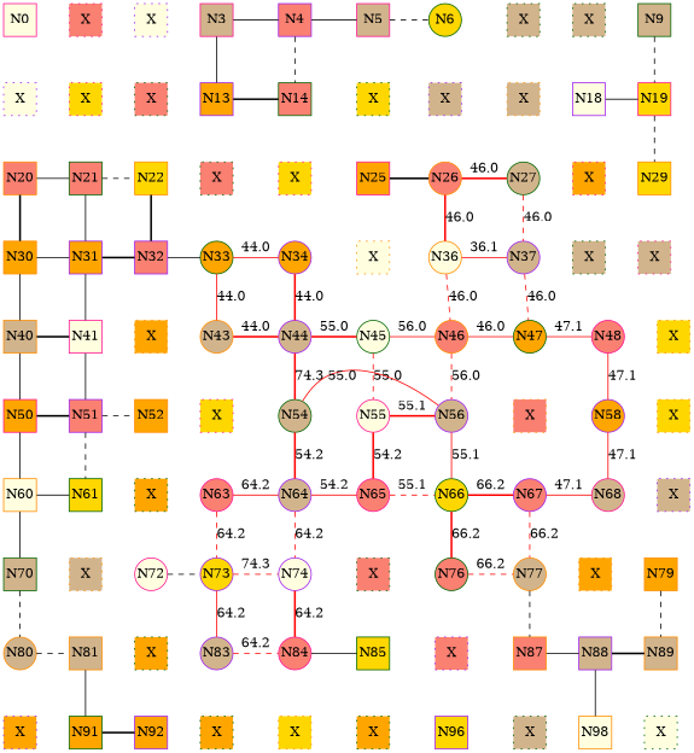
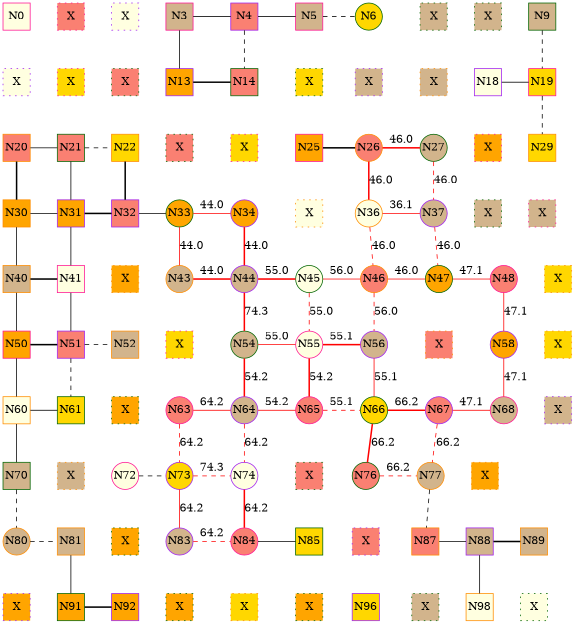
  digraph {
    node [color=darkgreen fillcolor=tan fixedsize=true shape=square style=filled]
    edge [dir=none style=invis]
    N0 [color=deeppink fillcolor=lightyellow]
    n2 [color=deeppink fillcolor=salmon label=X style="dotted,filled"]
    n3 [color=purple fillcolor=lightyellow label=X style="dotted,filled"]
    N3 [color=deeppink]
    N4 [color=purple fillcolor=salmon]
    N5 [color=deeppink]
    N6 [fillcolor=gold shape=circle]
    n8 [label=X style="dotted,filled"]
    n9 [label=X style="dotted,filled"]
    N9
    n11 [color=purple fillcolor=lightyellow label=X style="dotted,filled"]
    n12 [color=deeppink fillcolor=gold label=X style="dotted,filled"]
    n13 [fillcolor=salmon label=X style="dotted,filled"]
    N13 [color=purple fillcolor=orange]
    N14 [fillcolor=salmon]
    n16 [fillcolor=gold label=X style="dotted,filled"]
    n17 [color=purple label=X style="dotted,filled"]
    n18 [color=darkorange label=X style="dotted,filled"]
    N18 [color=purple fillcolor=lightyellow]
    N19 [color=deeppink fillcolor=gold]
    N20 [color=darkorange fillcolor=salmon]
    N21 [fillcolor=salmon]
    N22 [color=darkorange fillcolor=gold]
    n24 [fillcolor=salmon label=X style="dotted,filled"]
    n25 [color=deeppink fillcolor=gold label=X style="dotted,filled"]
    N25 [color=deeppink fillcolor=orange]
    N26 [color=darkorange fillcolor=salmon shape=circle]
    N27 [shape=circle]
    n29 [color=deeppink fillcolor=orange label=X style="dotted,filled"]
    N29 [color=darkorange fillcolor=gold]
    N30 [color=darkorange fillcolor=orange]
    N31 [color=purple fillcolor=orange]
    N32 [color=purple fillcolor=salmon]
    N33 [fillcolor=orange shape=circle]
    N34 [color=purple fillcolor=orange shape=circle]
    n36 [color=darkorange fillcolor=lightyellow label=X style="dotted,filled"]
    N36 [color=darkorange fillcolor=lightyellow shape=circle]
    N37 [color=purple shape=circle]
    n39 [label=X style="dotted,filled"]
    n40 [color=deeppink label=X style="dotted,filled"]
    N40 [color=darkorange]
    N41 [color=deeppink fillcolor=lightyellow]
    n43 [color=darkorange fillcolor=orange label=X style="dotted,filled"]
    N43 [color=darkorange shape=circle]
    N44 [color=purple shape=circle]
    N45 [fillcolor=lightyellow shape=circle]
    N46 [color=darkorange fillcolor=salmon shape=circle]
    N47 [fillcolor=orange shape=circle]
    N48 [color=deeppink fillcolor=salmon shape=circle]
    n50 [color=darkorange fillcolor=gold label=X style="dotted,filled"]
    N50 [color=deeppink fillcolor=orange]
    N51 [color=purple fillcolor=salmon]
-   N52 [color=darkorange fillcolor=orange]
+   N52 [color=darkorange]
    n54 [color=deeppink fillcolor=gold label=X style="dotted,filled"]
    N54 [shape=circle]
    N55 [color=deeppink fillcolor=lightyellow shape=circle]
    N56 [color=purple shape=circle]
    n58 [color=darkorange fillcolor=salmon label=X style="dotted,filled"]
    N58 [color=purple fillcolor=orange shape=circle]
    n60 [color=darkorange fillcolor=gold label=X style="dotted,filled"]
    N60 [color=darkorange fillcolor=lightyellow]
    N61 [fillcolor=gold]
    n63 [fillcolor=orange label=X style="dotted,filled"]
    N63 [color=deeppink fillcolor=salmon shape=circle]
    N64 [color=purple shape=circle]
    N65 [color=deeppink fillcolor=salmon shape=circle]
    N66 [fillcolor=gold shape=circle]
    N67 [color=purple fillcolor=salmon shape=circle]
    N68 [color=deeppink shape=circle]
    n70 [color=purple label=X style="dotted,filled"]
    N70
    n72 [color=darkorange label=X style="dotted,filled"]
    N72 [color=deeppink fillcolor=lightyellow shape=circle]
    N73 [color=purple fillcolor=gold shape=circle]
    N74 [color=purple fillcolor=lightyellow shape=circle]
    n76 [fillcolor=salmon label=X style="dotted,filled"]
    N76 [fillcolor=salmon shape=circle]
    N77 [color=darkorange shape=circle]
    n79 [color=darkorange fillcolor=orange label=X style="dotted,filled"]
-   N79 [color=darkorange fillcolor=orange]
    N80 [color=darkorange shape=circle]
    N81 [color=darkorange]
    n83 [fillcolor=orange label=X style="dotted,filled"]
    N83 [color=purple shape=circle]
    N84 [color=deeppink fillcolor=salmon shape=circle]
    N85 [fillcolor=gold]
    n87 [color=purple fillcolor=salmon label=X style="dotted,filled"]
    N87 [color=darkorange fillcolor=salmon]
    N88 [color=purple]
    N89 [color=darkorange]
    n91 [color=purple fillcolor=orange label=X style="dotted,filled"]
    N91 [fillcolor=orange]
    N92 [color=purple fillcolor=orange]
    n94 [fillcolor=orange label=X style="dotted,filled"]
    n95 [color=darkorange fillcolor=gold label=X style="dotted,filled"]
    n96 [fillcolor=orange label=X style="dotted,filled"]
    N96 [color=purple fillcolor=gold]
    n98 [label=X style="dotted,filled"]
    N98 [color=darkorange fillcolor=lightyellow]
    n100 [fillcolor=lightyellow label=X style="dotted,filled"]
    subgraph sub_1 {
      rank=same
      N0
      n2
      n3
      N3
      N4
      N5
      N6
      n8
      n9
      N9
    }
    subgraph sub_2 {
      rank=same
      n11
      n12
      n13
      N13
      N14
      n16
      n17
      n18
      N18
      N19
    }
    subgraph sub_3 {
      rank=same
      N20
      N21
      N22
      n24
      n25
      N25
      N26
      N27
      n29
      N29
    }
    subgraph sub_4 {
      rank=same
      N30
      N31
      N32
      N33
      N34
      n36
      N36
      N37
      n39
      n40
    }
    subgraph sub_5 {
      rank=same
      N40
      N41
      n43
      N43
      N44
      N45
      N46
      N47
      N48
      n50
    }
    subgraph sub_6 {
      rank=same
      N50
      N51
      N52
      n54
      N54
      N55
      N56
      n58
      N58
      n60
    }
    subgraph sub_7 {
      rank=same
      N60
      N61
      n63
      N63
      N64
      N65
      N66
      N67
      N68
      n70
    }
    subgraph sub_8 {
      rank=same
      N70
      n72
      N72
      N73
      N74
      n76
      N76
      N77
      n79
-     N79
    }
    subgraph sub_9 {
      rank=same
      N80
      N81
      n83
      N83
      N84
      N85
      n87
      N87
      N88
      N89
    }
    subgraph sub_10 {
      rank=same
      n91
      N91
      N92
      n94
      n95
      n96
      N96
      n98
      N98
      n100
    }
    N0 -> n2 [label=" "]
    N0 -> n11 [label=" "]
    n2 -> n3 [label=" "]
    n2 -> n12 [label=" "]
    n3 -> N3 [label=" "]
    n3 -> n13 [label=" "]
    N3 -> N4 [style=solid]
    N3 -> N13 [style=solid]
    N4 -> N5 [style=solid]
    N4 -> N14 [style=dashed]
    N5 -> N6 [style=dashed]
    N5 -> n16 [label=" "]
    N6 -> n8 [label=" "]
    N6 -> n17 [label=" "]
    n8 -> n9 [label=" "]
    n8 -> n18 [label=" "]
    n9 -> N9 [label=" "]
    n9 -> N18 [label=" "]
    N9 -> N19 [style=dashed]
    n11 -> n12 [label=" "]
    n11 -> N20 [label=" "]
    n12 -> n13 [label=" "]
    n12 -> N21 [label=" "]
    n13 -> N13 [label=" "]
    n13 -> N22 [label=" "]
    N13 -> N14 [style=bold]
    N13 -> n24 [label=" "]
    N14 -> n16 [label=" "]
    N14 -> n25 [label=" "]
    n16 -> n17 [label=" "]
    n16 -> N25 [label=" "]
    n17 -> n18 [label=" "]
    n17 -> N26 [label=" "]
    n18 -> N18 [label=" "]
    n18 -> N27 [label=" "]
    N18 -> N19 [style=solid]
    N18 -> n29 [label=" "]
    N19 -> N29 [style=dashed]
    N20 -> N21 [style=solid]
    N20 -> N30 [style=bold]
    N21 -> N22 [style=dashed]
    N21 -> N31 [style=solid]
    N22 -> n24 [label=" "]
    N22 -> N32 [style=bold]
    n24 -> n25 [label=" "]
    n24 -> N33 [label=" "]
    n25 -> N25 [label=" "]
    n25 -> N34 [label=" "]
    N25 -> N26 [style=bold]
    N25 -> n36 [label=" "]
    N26 -> N27 [color=red label=46.0 style=bold]
    N26 -> N36 [color=red label=46.0 style=bold]
    N27 -> n29 [label=" "]
    N27 -> N37 [color=red label=46.0 style=dashed]
    n29 -> N29 [label=" "]
    n29 -> n39 [label=" "]
    N29 -> n40 [label=" "]
    N30 -> N31 [style=solid]
    N30 -> N40 [style=solid]
    N31 -> N32 [style=bold]
    N31 -> N41 [style=solid]
    N32 -> N33 [style=solid]
    N32 -> n43 [label=" "]
    N33 -> N34 [color=red label=44.0 style=solid]
    N33 -> N43 [color=red label=44.0 style=solid]
    N34 -> n36 [label=" "]
    N34 -> N44 [color=red label=44.0 style=bold]
    n36 -> N36 [label=" "]
    n36 -> N45 [label=" "]
    N36 -> N37 [color=red label=36.1 style=solid]
    N36 -> N46 [color=red label=46.0 style=dashed]
    N37 -> n39 [label=" "]
    N37 -> N47 [color=red label=46.0 style=dashed]
    n39 -> n40 [label=" "]
    n39 -> N48 [label=" "]
    n40 -> n50 [label=" "]
    N40 -> N41 [style=bold]
    N40 -> N50 [style=solid]
    N41 -> n43 [label=" "]
    N41 -> N51 [style=solid]
    n43 -> N43 [label=" "]
    n43 -> N52 [label=" "]
    N43 -> N44 [color=red label=44.0 style=bold]
    N43 -> n54 [label=" "]
    N44 -> N45 [color=red label=55.0 style=bold]
    N44 -> N54 [color=red label=74.3 style=bold]
    N45 -> N46 [color=red label=56.0 style=solid]
    N45 -> N55 [color=red label=55.0 style=dashed]
    N46 -> N47 [color=red label=46.0 style=solid]
    N46 -> N56 [color=red label=56.0 style=dashed]
    N47 -> N48 [color=red label=47.1 style=solid]
    N47 -> n58 [label=" "]
    N48 -> n50 [label=" "]
    N48 -> N58 [color=red label=47.1 style=solid]
    n50 -> n60 [label=" "]
    N50 -> N51 [style=bold]
    N50 -> N60 [style=solid]
    N51 -> N52 [style=dashed]
    N51 -> N61 [style=dashed]
    N52 -> n54 [label=" "]
    N52 -> n63 [label=" "]
    n54 -> N54 [label=" "]
    n54 -> N63 [label=" "]
-   N54 -> N56 [color=red label=55.0 style=solid]
+   N54 -> N55 [color=red label=55.0 style=solid]
    N54 -> N64 [color=red label=54.2 style=bold]
    N55 -> N56 [color=red label=55.1 style=bold]
    N55 -> N65 [color=red label=54.2 style=bold]
    N56 -> n58 [label=" "]
    N56 -> N66 [color=red label=55.1 style=solid]
    n58 -> N58 [label=" "]
    n58 -> N67 [label=" "]
    N58 -> n60 [label=" "]
    N58 -> N68 [color=red label=47.1 style=solid]
    n60 -> n70 [label=" "]
    N60 -> N61 [style=solid]
    N60 -> N70 [style=solid]
    N61 -> n63 [label=" "]
    N61 -> n72 [label=" "]
    n63 -> N63 [label=" "]
    n63 -> N72 [label=" "]
    N63 -> N64 [color=red label=64.2 style=solid]
    N63 -> N73 [color=red label=64.2 style=dashed]
    N64 -> N65 [color=red label=54.2 style=solid]
    N64 -> N74 [color=red label=64.2 style=dashed]
    N65 -> N66 [color=red label=55.1 style=dashed]
    N65 -> n76 [label=" "]
    N66 -> N67 [color=red label=66.2 style=bold]
    N66 -> N76 [color=red label=66.2 style=bold]
    N67 -> N68 [color=red label=47.1 style=solid]
    N67 -> N77 [color=red label=66.2 style=dashed]
    N68 -> n70 [label=" "]
    N68 -> n79 [label=" "]
-   n70 -> N79 [label=" "]
    N70 -> n72 [label=" "]
    N70 -> N80 [style=dashed]
    n72 -> N72 [label=" "]
    n72 -> N81 [label=" "]
    N72 -> N73 [style=dashed]
    N72 -> n83 [label=" "]
    N73 -> N74 [color=red label=74.3 style=dashed]
    N73 -> N83 [color=red label=64.2 style=solid]
    N74 -> n76 [label=" "]
    N74 -> N84 [color=red label=64.2 style=bold]
    n76 -> N76 [label=" "]
    n76 -> N85 [label=" "]
    N76 -> N77 [color=red label=66.2 style=dashed]
    N76 -> n87 [label=" "]
    N77 -> n79 [label=" "]
    N77 -> N87 [style=dashed]
-   n79 -> N79 [label=" "]
    n79 -> N88 [label=" "]
-   N79 -> N89 [style=dashed]
    N80 -> N81 [style=dashed]
    N80 -> n91 [label=" "]
    N81 -> n83 [label=" "]
    N81 -> N91 [style=solid]
    n83 -> N83 [label=" "]
    n83 -> N92 [label=" "]
    N83 -> N84 [color=red label=64.2 style=dashed]
    N83 -> n94 [label=" "]
    N84 -> N85 [style=solid]
    N84 -> n95 [label=" "]
    N85 -> n87 [label=" "]
    N85 -> n96 [label=" "]
    n87 -> N87 [label=" "]
    n87 -> N96 [label=" "]
    N87 -> N88 [style=solid]
    N87 -> n98 [label=" "]
    N88 -> N89 [style=bold]
    N88 -> N98 [style=solid]
    N89 -> n100 [label=" "]
    n91 -> N91 [label=" "]
    N91 -> N92 [style=bold]
    N92 -> n94 [label=" "]
    n94 -> n95 [label=" "]
    n95 -> n96 [label=" "]
    n96 -> N96 [label=" "]
    N96 -> n98 [label=" "]
    n98 -> N98 [label=" "]
    N98 -> n100 [label=" "]
  }
